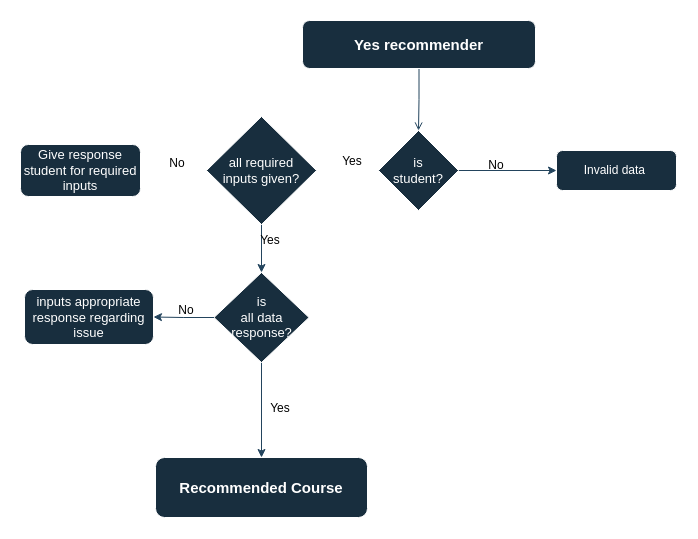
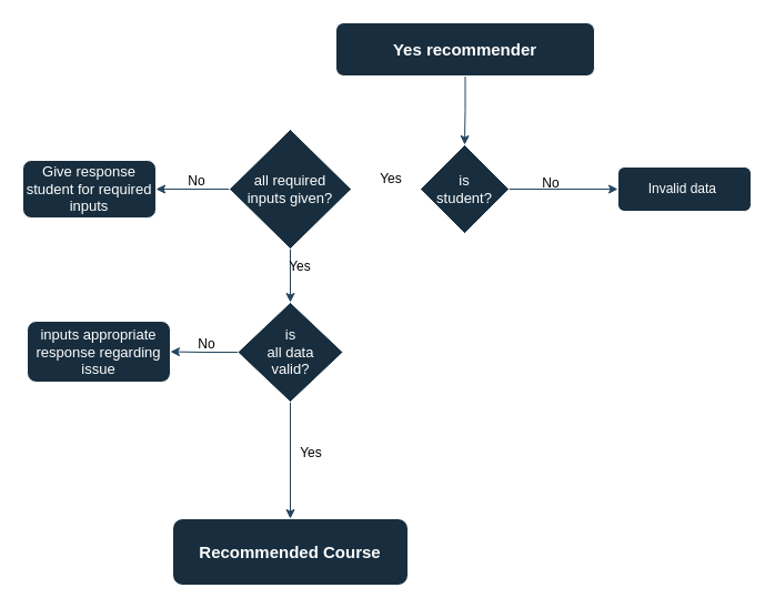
  <mxCell id="0" />
  <mxCell id="1" parent="0" />
- <mxCell id="2" value="" style="edgeStyle=orthogonalEdgeStyle;rounded=0;orthogonalLoop=1;jettySize=auto;html=1;strokeColor=#23445D;endArrow=open;" edge="1" parent="1" source="3" target="6"><mxGeometry relative="1" as="geometry" /></mxCell>
+ <mxCell id="2" value="" style="edgeStyle=orthogonalEdgeStyle;rounded=0;orthogonalLoop=1;jettySize=auto;html=1;strokeColor=#23445D;" edge="1" parent="1" source="3" target="6"><mxGeometry relative="1" as="geometry" /></mxCell>
  <mxCell id="3" value="Yes recommender" style="rounded=1;whiteSpace=wrap;html=1;fontSize=15;glass=0;strokeWidth=1;shadow=0;labelBackgroundColor=none;fillColor=#182E3E;strokeColor=#FFFFFF;fontColor=#FFFFFF;fontStyle=1" vertex="1" parent="1"><mxGeometry x="302" y="20" width="233" height="48" as="geometry" /></mxCell>
  <mxCell id="4" value="" style="edgeStyle=orthogonalEdgeStyle;rounded=0;orthogonalLoop=1;jettySize=auto;html=1;strokeColor=#23445D;" edge="1" parent="1"><mxGeometry relative="1" as="geometry"><mxPoint x="458" y="170" as="sourcePoint" /><mxPoint x="556" y="170" as="targetPoint" /></mxGeometry></mxCell>
  <mxCell id="5" value="Invalid data&amp;nbsp;" style="rounded=1;whiteSpace=wrap;html=1;strokeColor=#FFFFFF;fontColor=#FFFFFF;fillColor=#182E3E;" vertex="1" parent="1"><mxGeometry x="556" y="150" width="120" height="40" as="geometry" /></mxCell>
  <mxCell id="6" value="is &lt;br&gt;student?" style="rhombus;whiteSpace=wrap;html=1;strokeColor=#FFFFFF;fontColor=#FFFFFF;fillColor=#182E3E;fontSize=13;" vertex="1" parent="1"><mxGeometry x="378" y="130" width="80" height="80" as="geometry" /></mxCell>
  <mxCell id="7" value="No" style="text;html=1;strokeColor=none;fillColor=none;align=center;verticalAlign=middle;whiteSpace=wrap;rounded=0;fontColor=default;" vertex="1" parent="1"><mxGeometry x="466" y="150" width="60" height="30" as="geometry" /></mxCell>
+ <mxCell id="8" value="" style="edgeStyle=orthogonalEdgeStyle;rounded=0;orthogonalLoop=1;jettySize=auto;html=1;strokeColor=#23445D;" edge="1" parent="1" source="10" target="11"><mxGeometry relative="1" as="geometry" /></mxCell>
  <mxCell id="9" value="" style="edgeStyle=orthogonalEdgeStyle;rounded=0;orthogonalLoop=1;jettySize=auto;html=1;strokeColor=#23445D;" edge="1" parent="1" source="10" target="14"><mxGeometry relative="1" as="geometry" /></mxCell>
  <mxCell id="10" value="all required &lt;br&gt;inputs given?" style="rhombus;whiteSpace=wrap;html=1;strokeColor=#FFFFFF;fontColor=#FFFFFF;fillColor=#182E3E;fontSize=13;" vertex="1" parent="1"><mxGeometry x="206" y="116" width="110" height="108" as="geometry" /></mxCell>
  <mxCell id="11" value="Give response student for required inputs" style="rounded=1;whiteSpace=wrap;html=1;fontSize=13;fillColor=#182E3E;strokeColor=#FFFFFF;fontColor=#FFFFFF;" vertex="1" parent="1"><mxGeometry x="20" y="144" width="120" height="52" as="geometry" /></mxCell>
  <mxCell id="12" value="" style="edgeStyle=orthogonalEdgeStyle;rounded=0;orthogonalLoop=1;jettySize=auto;html=1;strokeColor=#23445D;" edge="1" parent="1" source="14" target="15"><mxGeometry relative="1" as="geometry" /></mxCell>
  <mxCell id="13" value="" style="edgeStyle=orthogonalEdgeStyle;rounded=0;orthogonalLoop=1;jettySize=auto;html=1;strokeColor=#23445D;" edge="1" parent="1" source="14" target="16"><mxGeometry relative="1" as="geometry" /></mxCell>
- <mxCell id="14" value="is&lt;br&gt;all data &lt;br&gt;response?" style="rhombus;whiteSpace=wrap;html=1;fontSize=13;fillColor=#182E3E;strokeColor=#FFFFFF;fontColor=#FFFFFF;" vertex="1" parent="1"><mxGeometry x="213.5" y="272" width="95" height="90" as="geometry" /></mxCell>
+ <mxCell id="14" value="is&lt;br&gt;all data &lt;br&gt;valid?" style="rhombus;whiteSpace=wrap;html=1;fontSize=13;fillColor=#182E3E;strokeColor=#FFFFFF;fontColor=#FFFFFF;" vertex="1" parent="1"><mxGeometry x="213.5" y="272" width="95" height="90" as="geometry" /></mxCell>
  <mxCell id="15" value="inputs appropriate response regarding issue" style="rounded=1;whiteSpace=wrap;html=1;fontSize=13;fillColor=#182E3E;strokeColor=#FFFFFF;fontColor=#FFFFFF;" vertex="1" parent="1"><mxGeometry x="24" y="289" width="129" height="55" as="geometry" /></mxCell>
- <mxCell id="16" value="Recommended Course" style="rounded=1;whiteSpace=wrap;html=1;fontSize=15;fillColor=#182E3E;strokeColor=#FFFFFF;fontColor=#FFFFFF;fontStyle=1" vertex="1" parent="1"><mxGeometry x="155" y="457" width="212" height="60" as="geometry" /></mxCell>
+ <mxCell id="16" value="Recommended Course" style="rounded=1;whiteSpace=wrap;html=1;fontSize=15;fillColor=#182E3E;strokeColor=#FFFFFF;fontColor=#FFFFFF;fontStyle=1" vertex="1" parent="1"><mxGeometry x="155" y="467" width="212" height="60" as="geometry" /></mxCell>
  <mxCell id="17" value="Yes" style="text;html=1;strokeColor=none;fillColor=none;align=center;verticalAlign=middle;whiteSpace=wrap;rounded=0;fontColor=default;" vertex="1" parent="1"><mxGeometry x="322" y="146" width="60" height="30" as="geometry" /></mxCell>
  <mxCell id="18" value="No" style="text;html=1;strokeColor=none;fillColor=none;align=center;verticalAlign=middle;whiteSpace=wrap;rounded=0;fontColor=default;" vertex="1" parent="1"><mxGeometry x="147" y="148" width="60" height="30" as="geometry" /></mxCell>
  <mxCell id="19" value="Yes" style="text;html=1;strokeColor=none;fillColor=none;align=center;verticalAlign=middle;whiteSpace=wrap;rounded=0;fontColor=default;" vertex="1" parent="1"><mxGeometry x="240" y="225" width="60" height="30" as="geometry" /></mxCell>
  <mxCell id="20" value="No" style="text;html=1;strokeColor=none;fillColor=none;align=center;verticalAlign=middle;whiteSpace=wrap;rounded=0;fontColor=default;" vertex="1" parent="1"><mxGeometry x="156" y="295" width="60" height="30" as="geometry" /></mxCell>
  <mxCell id="21" value="Yes" style="text;html=1;strokeColor=none;fillColor=none;align=center;verticalAlign=middle;whiteSpace=wrap;rounded=0;fontColor=default;" vertex="1" parent="1"><mxGeometry x="250" y="393" width="60" height="30" as="geometry" /></mxCell>
